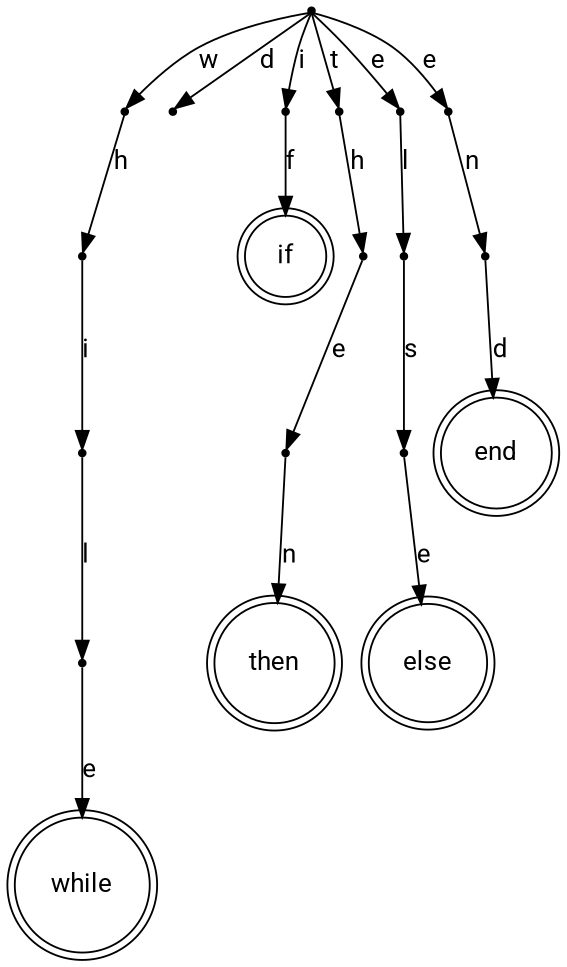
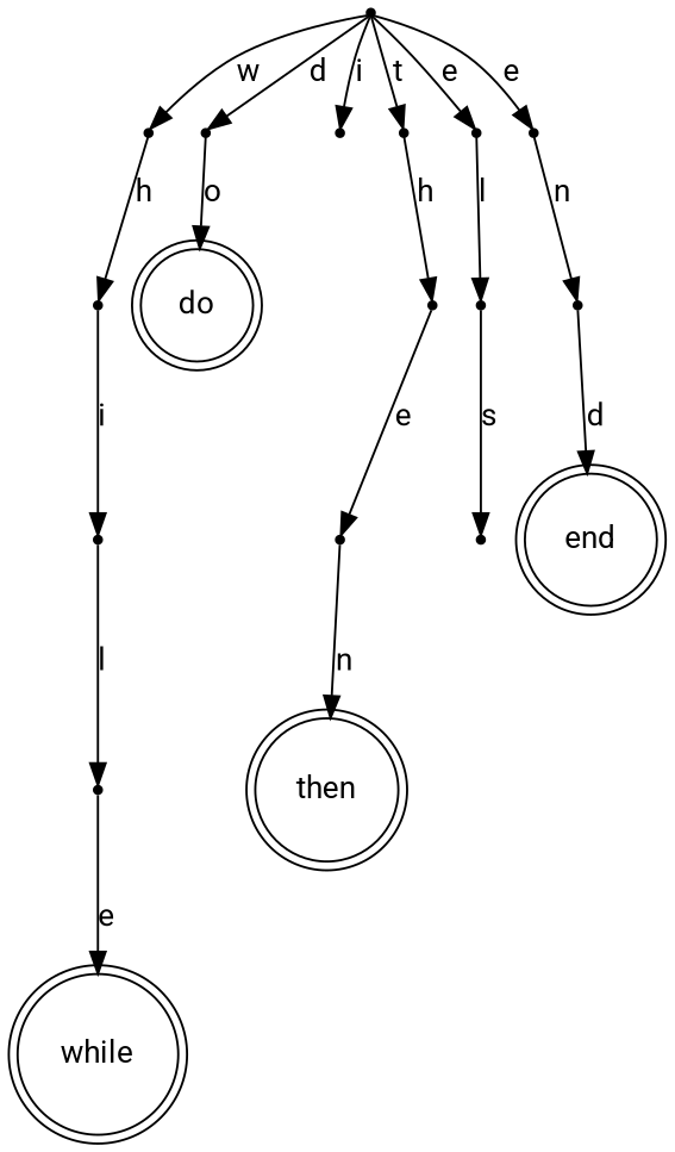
  digraph {
    fontname=Roboto
    node [fontname=Roboto shape=point]
    edge [fontname=Roboto]
    0
    1
    6
    8
    10
    14
    18
    2
-   n10 [label=if shape=doublecircle]
+   n9 [label=do shape=doublecircle]
    11
    15
    19
    3
    4
    n16 [label=while shape=doublecircle]
    12
    n18 [label=then shape=doublecircle]
    16
-   n20 [label=else shape=doublecircle]
    n21 [label=end shape=doublecircle]
    0 -> 1 [label=w]
    0 -> 6 [label=d]
    0 -> 8 [label=i]
    0 -> 10 [label=t]
    0 -> 14 [label=e]
    0 -> 18 [label=e]
    1 -> 2 [label=h]
-   8 -> n10 [label=f]
+   6 -> n9 [label=o]
    10 -> 11 [label=h]
    14 -> 15 [label=l]
    18 -> 19 [label=n]
    2 -> 3 [label=i]
    11 -> 12 [label=e]
    15 -> 16 [label=s]
    19 -> n21 [label=d]
    3 -> 4 [label=l]
    4 -> n16 [label=e]
    12 -> n18 [label=n]
-   16 -> n20 [label=e]
  }
